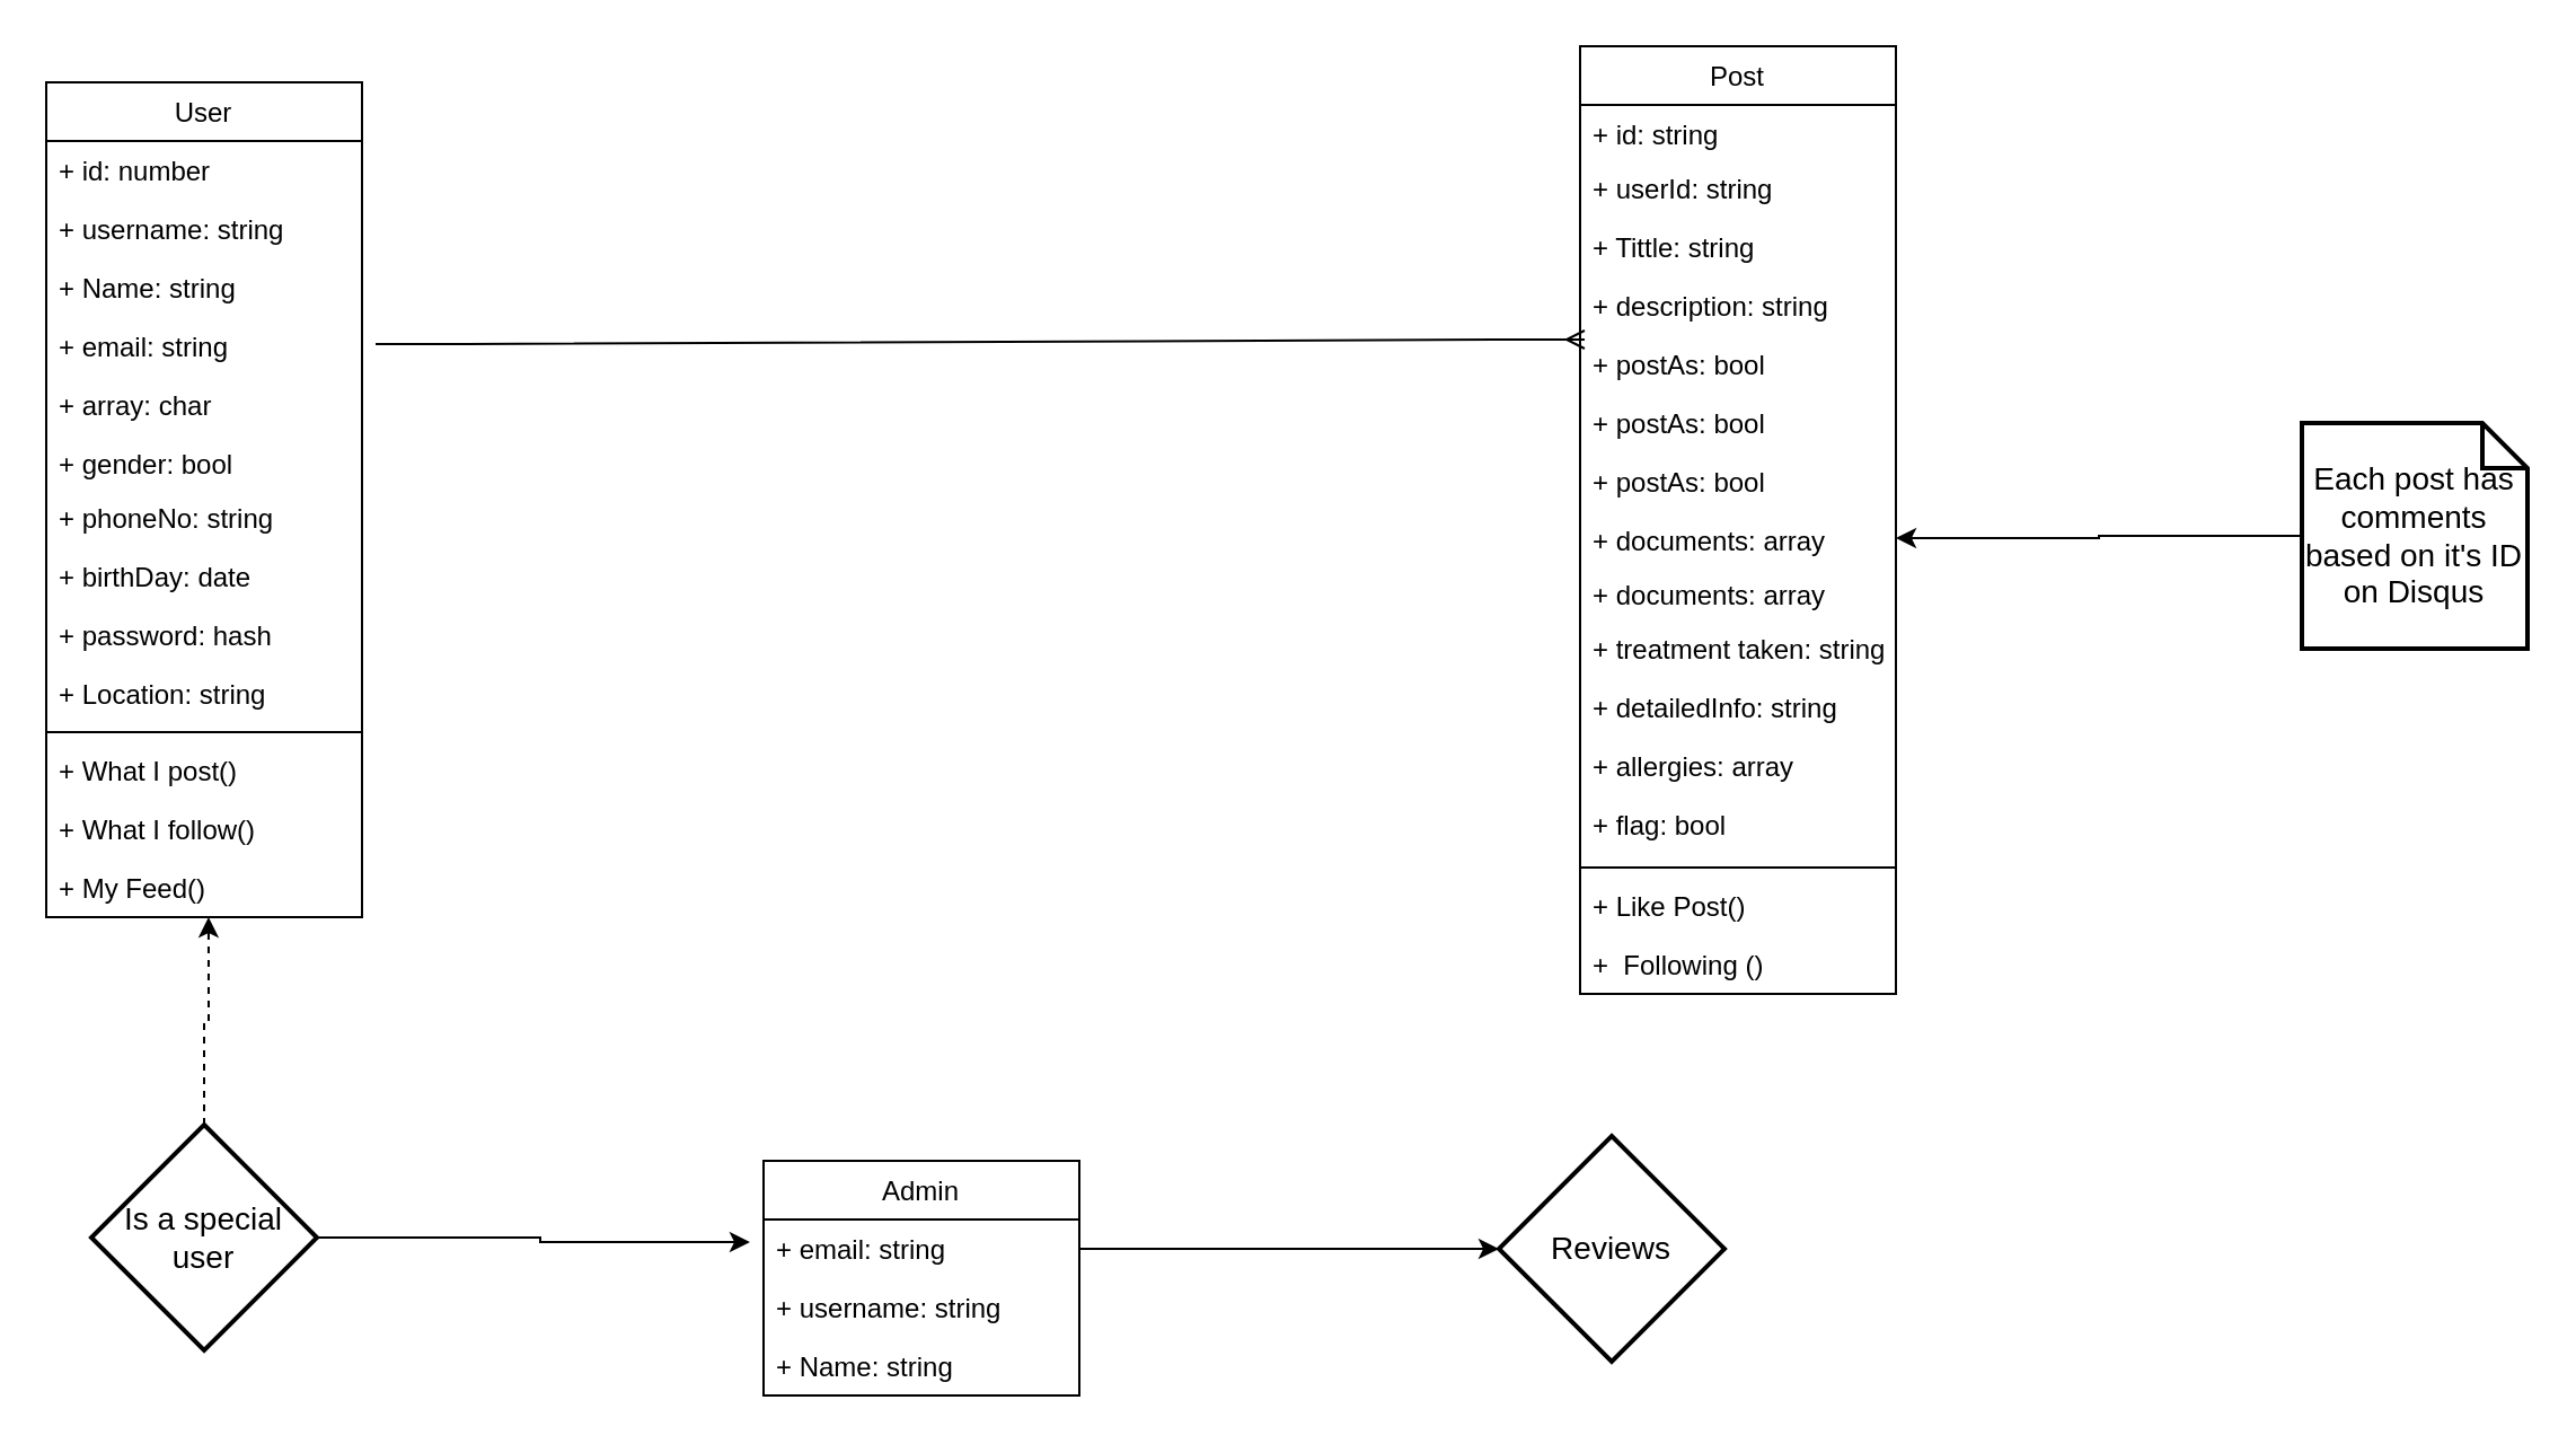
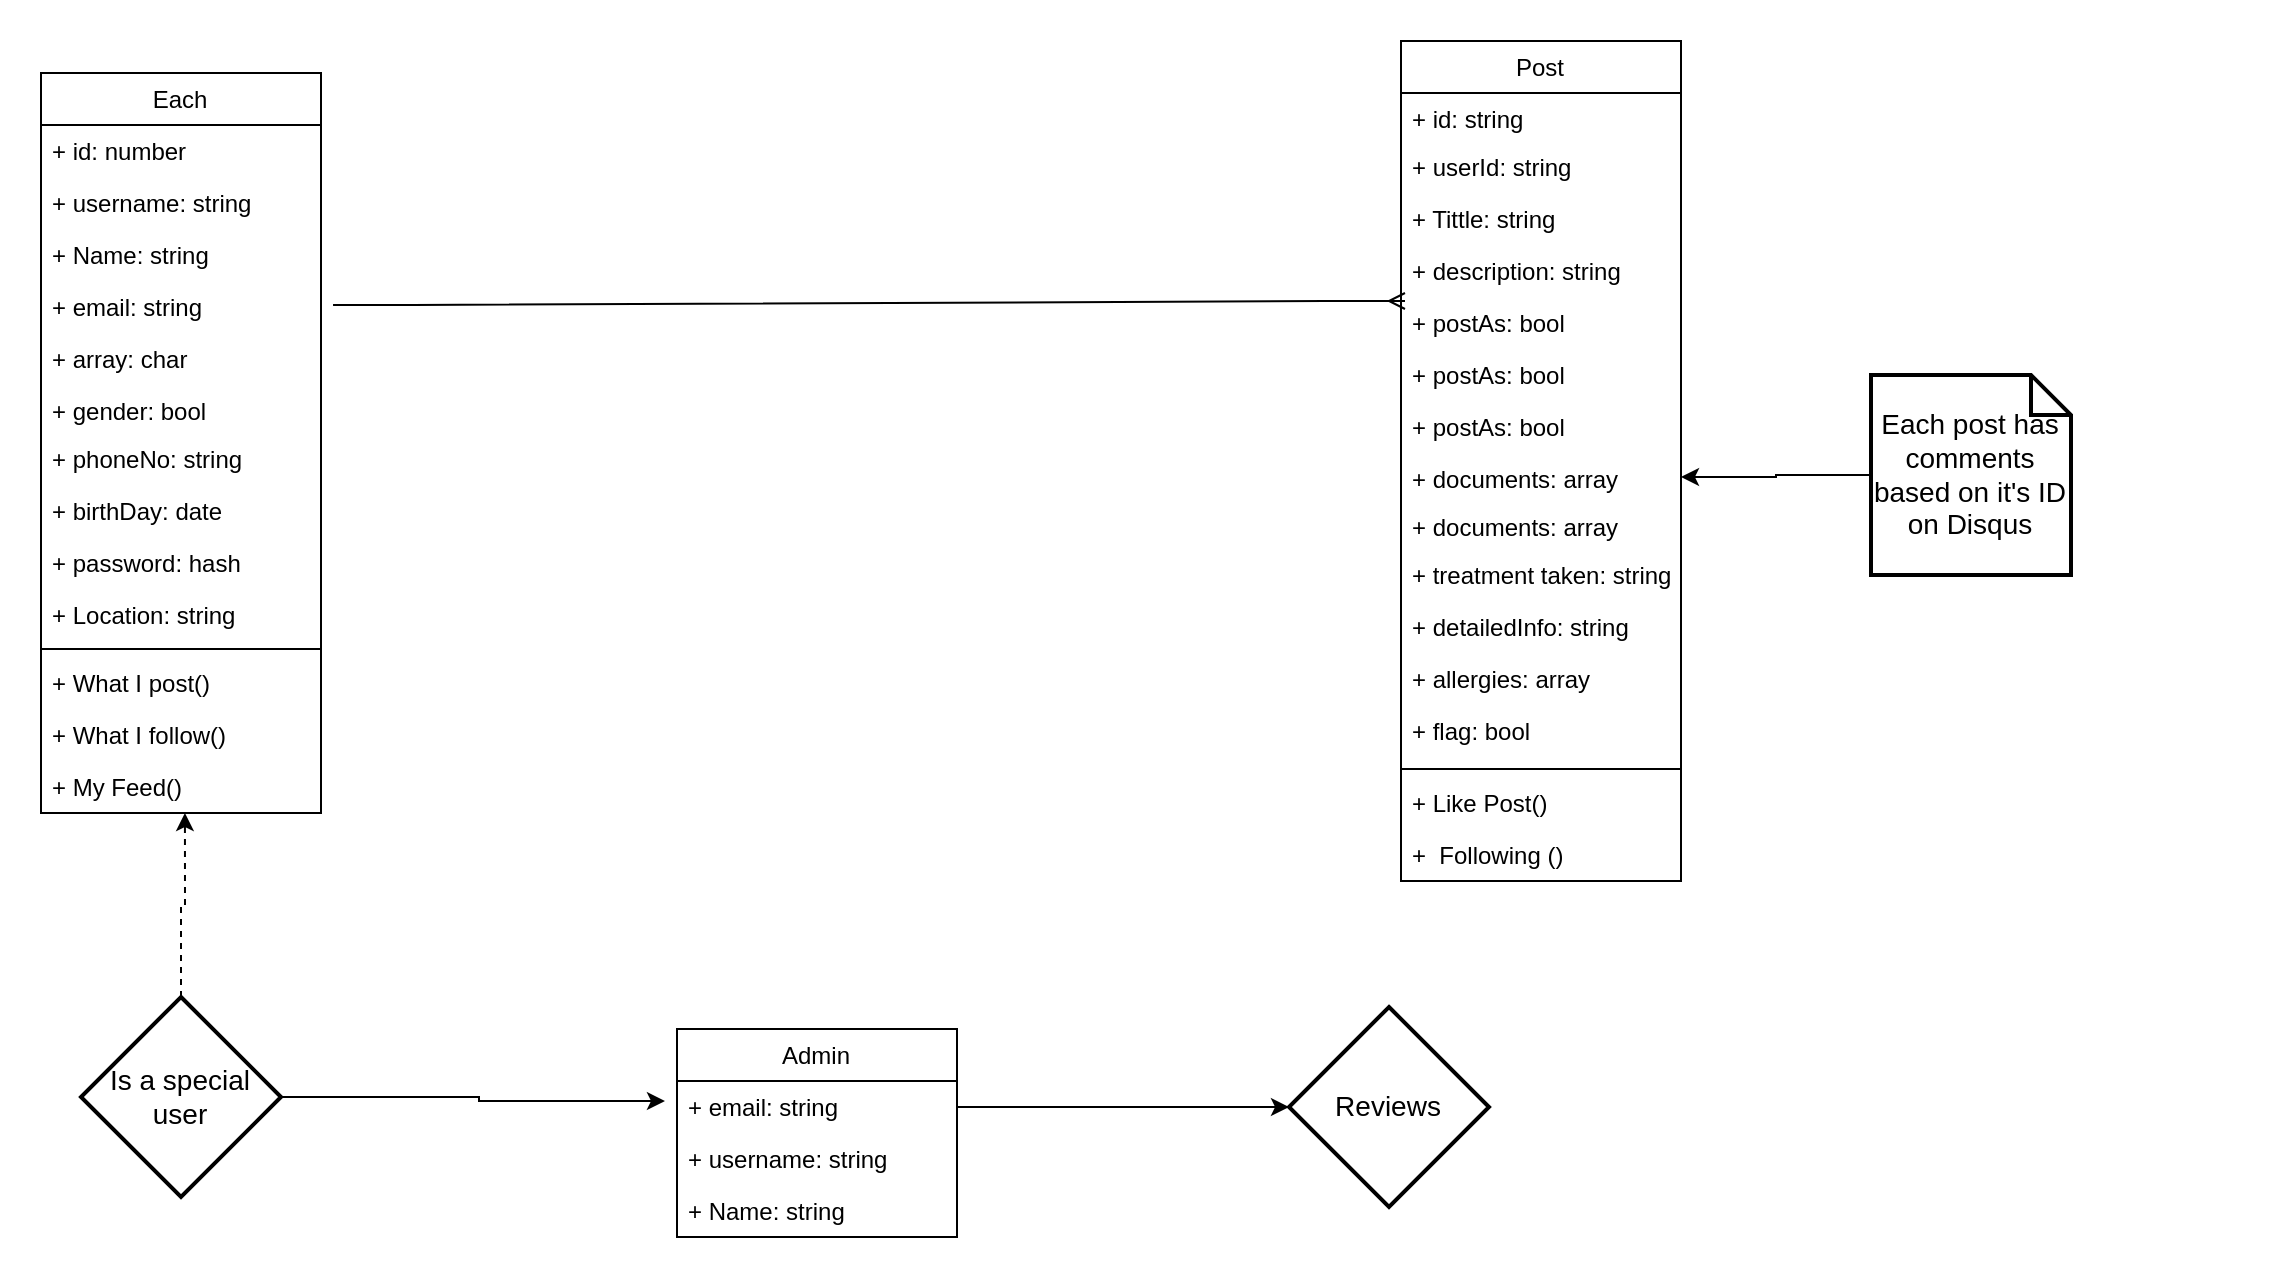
  <mxCell id="0" />
  <mxCell id="1" parent="0" />
- <mxCell id="2" value="User" style="swimlane;fontStyle=0;childLayout=stackLayout;horizontal=1;startSize=26;fillColor=none;horizontalStack=0;resizeParent=1;resizeParentMax=0;resizeLast=0;collapsible=1;marginBottom=0;" vertex="1" parent="1"><mxGeometry x="20" y="36" width="140" height="370" as="geometry" /></mxCell>
+ <mxCell id="2" value="Each" style="swimlane;fontStyle=0;childLayout=stackLayout;horizontal=1;startSize=26;fillColor=none;horizontalStack=0;resizeParent=1;resizeParentMax=0;resizeLast=0;collapsible=1;marginBottom=0;" vertex="1" parent="1"><mxGeometry x="20" y="36" width="140" height="370" as="geometry" /></mxCell>
  <mxCell id="3" value="+ id: number" style="text;strokeColor=none;fillColor=none;align=left;verticalAlign=top;spacingLeft=4;spacingRight=4;overflow=hidden;rotatable=0;points=[[0,0.5],[1,0.5]];portConstraint=eastwest;" vertex="1" parent="2"><mxGeometry y="26" width="140" height="26" as="geometry" /></mxCell>
  <mxCell id="4" value="+ username: string" style="text;strokeColor=none;fillColor=none;align=left;verticalAlign=top;spacingLeft=4;spacingRight=4;overflow=hidden;rotatable=0;points=[[0,0.5],[1,0.5]];portConstraint=eastwest;" vertex="1" parent="2"><mxGeometry y="52" width="140" height="26" as="geometry" /></mxCell>
  <mxCell id="5" value="+ Name: string" style="text;strokeColor=none;fillColor=none;align=left;verticalAlign=top;spacingLeft=4;spacingRight=4;overflow=hidden;rotatable=0;points=[[0,0.5],[1,0.5]];portConstraint=eastwest;" vertex="1" parent="2"><mxGeometry y="78" width="140" height="26" as="geometry" /></mxCell>
  <mxCell id="6" value="+ email: string" style="text;strokeColor=none;fillColor=none;align=left;verticalAlign=top;spacingLeft=4;spacingRight=4;overflow=hidden;rotatable=0;points=[[0,0.5],[1,0.5]];portConstraint=eastwest;" vertex="1" parent="2"><mxGeometry y="104" width="140" height="26" as="geometry" /></mxCell>
  <mxCell id="7" value="+ array: char" style="text;strokeColor=none;fillColor=none;align=left;verticalAlign=top;spacingLeft=4;spacingRight=4;overflow=hidden;rotatable=0;points=[[0,0.5],[1,0.5]];portConstraint=eastwest;" vertex="1" parent="2"><mxGeometry y="130" width="140" height="26" as="geometry" /></mxCell>
  <mxCell id="8" value="+ gender: bool" style="text;strokeColor=none;fillColor=none;align=left;verticalAlign=top;spacingLeft=4;spacingRight=4;overflow=hidden;rotatable=0;points=[[0,0.5],[1,0.5]];portConstraint=eastwest;" vertex="1" parent="2"><mxGeometry y="156" width="140" height="24" as="geometry" /></mxCell>
  <mxCell id="9" value="+ phoneNo: string" style="text;strokeColor=none;fillColor=none;align=left;verticalAlign=top;spacingLeft=4;spacingRight=4;overflow=hidden;rotatable=0;points=[[0,0.5],[1,0.5]];portConstraint=eastwest;" vertex="1" parent="2"><mxGeometry y="180" width="140" height="26" as="geometry" /></mxCell>
  <mxCell id="10" value="+ birthDay: date" style="text;strokeColor=none;fillColor=none;align=left;verticalAlign=top;spacingLeft=4;spacingRight=4;overflow=hidden;rotatable=0;points=[[0,0.5],[1,0.5]];portConstraint=eastwest;" vertex="1" parent="2"><mxGeometry y="206" width="140" height="26" as="geometry" /></mxCell>
  <mxCell id="11" value="+ password: hash" style="text;strokeColor=none;fillColor=none;align=left;verticalAlign=top;spacingLeft=4;spacingRight=4;overflow=hidden;rotatable=0;points=[[0,0.5],[1,0.5]];portConstraint=eastwest;" vertex="1" parent="2"><mxGeometry y="232" width="140" height="26" as="geometry" /></mxCell>
  <mxCell id="12" value="+ Location: string" style="text;strokeColor=none;fillColor=none;align=left;verticalAlign=top;spacingLeft=4;spacingRight=4;overflow=hidden;rotatable=0;points=[[0,0.5],[1,0.5]];portConstraint=eastwest;" vertex="1" parent="2"><mxGeometry y="258" width="140" height="26" as="geometry" /></mxCell>
  <mxCell id="13" value="" style="line;strokeWidth=1;fillColor=none;align=left;verticalAlign=middle;spacingTop=-1;spacingLeft=3;spacingRight=3;rotatable=0;labelPosition=right;points=[];portConstraint=eastwest;" vertex="1" parent="2"><mxGeometry y="284" width="140" height="8" as="geometry" /></mxCell>
  <mxCell id="14" value="+ What I post()" style="text;strokeColor=none;fillColor=none;align=left;verticalAlign=top;spacingLeft=4;spacingRight=4;overflow=hidden;rotatable=0;points=[[0,0.5],[1,0.5]];portConstraint=eastwest;" vertex="1" parent="2"><mxGeometry y="292" width="140" height="26" as="geometry" /></mxCell>
  <mxCell id="15" value="+ What I follow()" style="text;strokeColor=none;fillColor=none;align=left;verticalAlign=top;spacingLeft=4;spacingRight=4;overflow=hidden;rotatable=0;points=[[0,0.5],[1,0.5]];portConstraint=eastwest;" vertex="1" parent="2"><mxGeometry y="318" width="140" height="26" as="geometry" /></mxCell>
  <mxCell id="16" value="+ My Feed()" style="text;strokeColor=none;fillColor=none;align=left;verticalAlign=top;spacingLeft=4;spacingRight=4;overflow=hidden;rotatable=0;points=[[0,0.5],[1,0.5]];portConstraint=eastwest;" vertex="1" parent="2"><mxGeometry y="344" width="140" height="26" as="geometry" /></mxCell>
  <mxCell id="17" value="Post" style="swimlane;fontStyle=0;childLayout=stackLayout;horizontal=1;startSize=26;fillColor=none;horizontalStack=0;resizeParent=1;resizeParentMax=0;resizeLast=0;collapsible=1;marginBottom=0;" vertex="1" parent="1"><mxGeometry x="700" y="20" width="140" height="420" as="geometry" /></mxCell>
  <mxCell id="18" value="+ id: string" style="text;strokeColor=none;fillColor=none;align=left;verticalAlign=top;spacingLeft=4;spacingRight=4;overflow=hidden;rotatable=0;points=[[0,0.5],[1,0.5]];portConstraint=eastwest;" vertex="1" parent="17"><mxGeometry y="26" width="140" height="24" as="geometry" /></mxCell>
  <mxCell id="19" value="+ userId: string" style="text;strokeColor=none;fillColor=none;align=left;verticalAlign=top;spacingLeft=4;spacingRight=4;overflow=hidden;rotatable=0;points=[[0,0.5],[1,0.5]];portConstraint=eastwest;" vertex="1" parent="17"><mxGeometry y="50" width="140" height="26" as="geometry" /></mxCell>
  <mxCell id="20" value="+ Tittle: string" style="text;strokeColor=none;fillColor=none;align=left;verticalAlign=top;spacingLeft=4;spacingRight=4;overflow=hidden;rotatable=0;points=[[0,0.5],[1,0.5]];portConstraint=eastwest;" vertex="1" parent="17"><mxGeometry y="76" width="140" height="26" as="geometry" /></mxCell>
  <mxCell id="21" value="+ description: string" style="text;strokeColor=none;fillColor=none;align=left;verticalAlign=top;spacingLeft=4;spacingRight=4;overflow=hidden;rotatable=0;points=[[0,0.5],[1,0.5]];portConstraint=eastwest;" vertex="1" parent="17"><mxGeometry y="102" width="140" height="26" as="geometry" /></mxCell>
  <mxCell id="22" value="+ postAs: bool" style="text;strokeColor=none;fillColor=none;align=left;verticalAlign=top;spacingLeft=4;spacingRight=4;overflow=hidden;rotatable=0;points=[[0,0.5],[1,0.5]];portConstraint=eastwest;" vertex="1" parent="17"><mxGeometry y="128" width="140" height="26" as="geometry" /></mxCell>
  <mxCell id="23" value="+ postAs: bool" style="text;strokeColor=none;fillColor=none;align=left;verticalAlign=top;spacingLeft=4;spacingRight=4;overflow=hidden;rotatable=0;points=[[0,0.5],[1,0.5]];portConstraint=eastwest;" vertex="1" parent="17"><mxGeometry y="154" width="140" height="26" as="geometry" /></mxCell>
  <mxCell id="24" value="+ postAs: bool" style="text;strokeColor=none;fillColor=none;align=left;verticalAlign=top;spacingLeft=4;spacingRight=4;overflow=hidden;rotatable=0;points=[[0,0.5],[1,0.5]];portConstraint=eastwest;" vertex="1" parent="17"><mxGeometry y="180" width="140" height="26" as="geometry" /></mxCell>
  <mxCell id="25" value="+ documents: array" style="text;strokeColor=none;fillColor=none;align=left;verticalAlign=top;spacingLeft=4;spacingRight=4;overflow=hidden;rotatable=0;points=[[0,0.5],[1,0.5]];portConstraint=eastwest;" vertex="1" parent="17"><mxGeometry y="206" width="140" height="24" as="geometry" /></mxCell>
  <mxCell id="26" value="+ documents: array" style="text;strokeColor=none;fillColor=none;align=left;verticalAlign=top;spacingLeft=4;spacingRight=4;overflow=hidden;rotatable=0;points=[[0,0.5],[1,0.5]];portConstraint=eastwest;" vertex="1" parent="17"><mxGeometry y="230" width="140" height="24" as="geometry" /></mxCell>
  <mxCell id="27" value="+ treatment taken: string" style="text;strokeColor=none;fillColor=none;align=left;verticalAlign=top;spacingLeft=4;spacingRight=4;overflow=hidden;rotatable=0;points=[[0,0.5],[1,0.5]];portConstraint=eastwest;" vertex="1" parent="17"><mxGeometry y="254" width="140" height="26" as="geometry" /></mxCell>
  <mxCell id="28" value="+ detailedInfo: string" style="text;strokeColor=none;fillColor=none;align=left;verticalAlign=top;spacingLeft=4;spacingRight=4;overflow=hidden;rotatable=0;points=[[0,0.5],[1,0.5]];portConstraint=eastwest;" vertex="1" parent="17"><mxGeometry y="280" width="140" height="26" as="geometry" /></mxCell>
  <mxCell id="29" value="+ allergies: array" style="text;strokeColor=none;fillColor=none;align=left;verticalAlign=top;spacingLeft=4;spacingRight=4;overflow=hidden;rotatable=0;points=[[0,0.5],[1,0.5]];portConstraint=eastwest;" vertex="1" parent="17"><mxGeometry y="306" width="140" height="26" as="geometry" /></mxCell>
  <mxCell id="30" value="+ flag: bool" style="text;strokeColor=none;fillColor=none;align=left;verticalAlign=top;spacingLeft=4;spacingRight=4;overflow=hidden;rotatable=0;points=[[0,0.5],[1,0.5]];portConstraint=eastwest;" vertex="1" parent="17"><mxGeometry y="332" width="140" height="28" as="geometry" /></mxCell>
  <mxCell id="31" value="" style="line;strokeWidth=1;fillColor=none;align=left;verticalAlign=middle;spacingTop=-1;spacingLeft=3;spacingRight=3;rotatable=0;labelPosition=right;points=[];portConstraint=eastwest;" vertex="1" parent="17"><mxGeometry y="360" width="140" height="8" as="geometry" /></mxCell>
  <mxCell id="32" value="+ Like Post()&#10;&#10;" style="text;strokeColor=none;fillColor=none;align=left;verticalAlign=top;spacingLeft=4;spacingRight=4;overflow=hidden;rotatable=0;points=[[0,0.5],[1,0.5]];portConstraint=eastwest;" vertex="1" parent="17"><mxGeometry y="368" width="140" height="26" as="geometry" /></mxCell>
  <mxCell id="33" value="+  Following ()" style="text;strokeColor=none;fillColor=none;align=left;verticalAlign=top;spacingLeft=4;spacingRight=4;overflow=hidden;rotatable=0;points=[[0,0.5],[1,0.5]];portConstraint=eastwest;" vertex="1" parent="17"><mxGeometry y="394" width="140" height="26" as="geometry" /></mxCell>
  <mxCell id="34" value="Admin" style="swimlane;fontStyle=0;childLayout=stackLayout;horizontal=1;startSize=26;fillColor=none;horizontalStack=0;resizeParent=1;resizeParentMax=0;resizeLast=0;collapsible=1;marginBottom=0;" vertex="1" parent="1"><mxGeometry x="338" y="514" width="140" height="104" as="geometry" /></mxCell>
  <mxCell id="35" value="+ email: string" style="text;strokeColor=none;fillColor=none;align=left;verticalAlign=top;spacingLeft=4;spacingRight=4;overflow=hidden;rotatable=0;points=[[0,0.5],[1,0.5]];portConstraint=eastwest;" vertex="1" parent="34"><mxGeometry y="26" width="140" height="26" as="geometry" /></mxCell>
  <mxCell id="36" value="+ username: string" style="text;strokeColor=none;fillColor=none;align=left;verticalAlign=top;spacingLeft=4;spacingRight=4;overflow=hidden;rotatable=0;points=[[0,0.5],[1,0.5]];portConstraint=eastwest;" vertex="1" parent="34"><mxGeometry y="52" width="140" height="26" as="geometry" /></mxCell>
  <mxCell id="37" value="+ Name: string" style="text;strokeColor=none;fillColor=none;align=left;verticalAlign=top;spacingLeft=4;spacingRight=4;overflow=hidden;rotatable=0;points=[[0,0.5],[1,0.5]];portConstraint=eastwest;" vertex="1" parent="34"><mxGeometry y="78" width="140" height="26" as="geometry" /></mxCell>
  <mxCell id="38" style="edgeStyle=orthogonalEdgeStyle;rounded=0;orthogonalLoop=1;jettySize=auto;html=1;entryX=-0.043;entryY=-0.615;entryDx=0;entryDy=0;entryPerimeter=0;" edge="1" parent="1" source="40" target="36"><mxGeometry relative="1" as="geometry" /></mxCell>
  <mxCell id="39" style="edgeStyle=orthogonalEdgeStyle;rounded=0;orthogonalLoop=1;jettySize=auto;html=1;entryX=0.514;entryY=1;entryDx=0;entryDy=0;entryPerimeter=0;dashed=1;" edge="1" parent="1" source="40" target="16"><mxGeometry relative="1" as="geometry" /></mxCell>
  <mxCell id="40" value="Is a special user" style="shape=rhombus;strokeWidth=2;fontSize=17;perimeter=rhombusPerimeter;whiteSpace=wrap;html=1;align=center;fontSize=14;" vertex="1" parent="1"><mxGeometry x="40" y="498" width="100" height="100" as="geometry" /></mxCell>
- <mxCell id="41" value="Reviews" style="shape=rhombus;strokeWidth=2;fontSize=17;perimeter=rhombusPerimeter;whiteSpace=wrap;html=1;align=center;fontSize=14;" vertex="1" parent="1"><mxGeometry x="664" y="503" width="100" height="100" as="geometry" /></mxCell>
+ <mxCell id="41" value="Reviews" style="shape=rhombus;strokeWidth=2;fontSize=17;perimeter=rhombusPerimeter;whiteSpace=wrap;html=1;align=center;fontSize=14;" vertex="1" parent="1"><mxGeometry x="644" y="503" width="100" height="100" as="geometry" /></mxCell>
  <mxCell id="42" style="edgeStyle=orthogonalEdgeStyle;rounded=0;orthogonalLoop=1;jettySize=auto;html=1;entryX=1;entryY=-0.5;entryDx=0;entryDy=0;entryPerimeter=0;" edge="1" parent="1" source="43" target="26"><mxGeometry relative="1" as="geometry" /></mxCell>
- <mxCell id="43" value="Each post has comments based on it's ID on Disqus" style="shape=note;strokeWidth=2;fontSize=14;size=20;whiteSpace=wrap;html=1;" vertex="1" parent="1"><mxGeometry x="1020" y="187" width="100" height="100" as="geometry" /></mxCell>
+ <mxCell id="43" value="Each post has comments based on it's ID on Disqus" style="shape=note;strokeWidth=2;fontSize=14;size=20;whiteSpace=wrap;html=1;" vertex="1" parent="1"><mxGeometry x="935" y="187" width="100" height="100" as="geometry" /></mxCell>
  <mxCell id="44" value="" style="edgeStyle=entityRelationEdgeStyle;fontSize=12;html=1;endArrow=ERmany;exitX=1.043;exitY=-0.538;exitDx=0;exitDy=0;exitPerimeter=0;" edge="1" parent="1" source="7"><mxGeometry width="100" height="100" relative="1" as="geometry"><mxPoint x="480" y="150" as="sourcePoint" /><mxPoint x="702" y="150" as="targetPoint" /></mxGeometry></mxCell>
  <mxCell id="45" style="edgeStyle=orthogonalEdgeStyle;rounded=0;orthogonalLoop=1;jettySize=auto;html=1;entryX=0;entryY=0.5;entryDx=0;entryDy=0;" edge="1" parent="1" source="35" target="41"><mxGeometry relative="1" as="geometry" /></mxCell>
